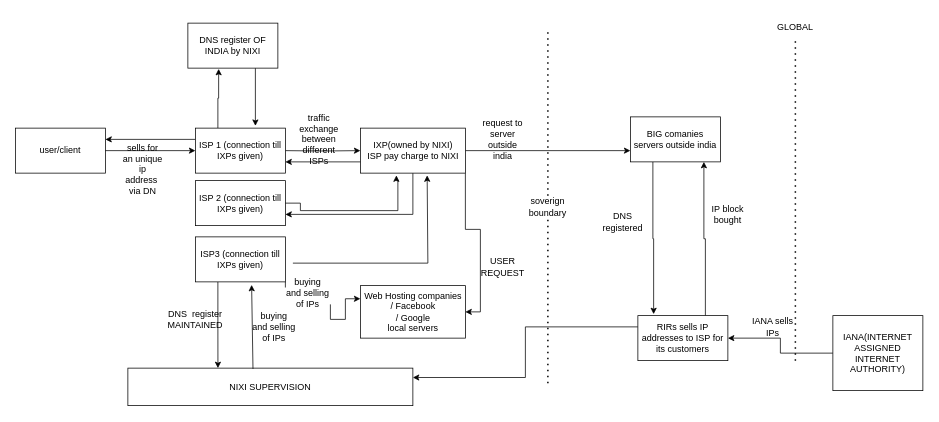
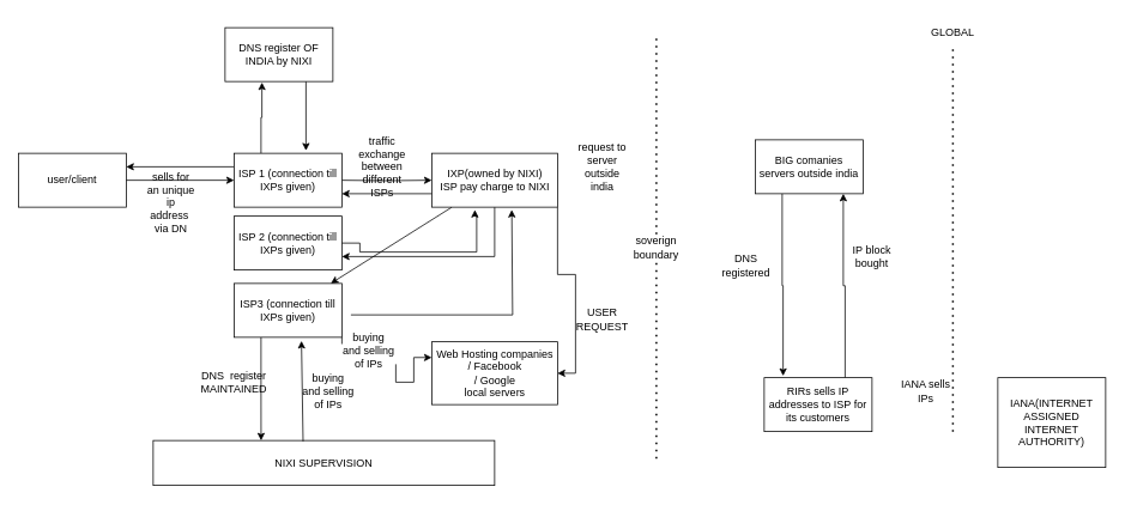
  <mxCell id="0" />
  <mxCell id="1" parent="0" />
  <mxCell id="2" value="user/client" style="rounded=0;whiteSpace=wrap;html=1;" vertex="1" parent="1"><mxGeometry x="20" y="170" width="120" height="60" as="geometry" /></mxCell>
  <mxCell id="3" value="" style="endArrow=classic;html=1;rounded=0;exitX=1;exitY=0.5;exitDx=0;exitDy=0;" edge="1" parent="1" source="2"><mxGeometry width="50" height="50" relative="1" as="geometry"><mxPoint x="180" y="200" as="sourcePoint" /><mxPoint x="260" y="200" as="targetPoint" /></mxGeometry></mxCell>
  <mxCell id="4" style="edgeStyle=orthogonalEdgeStyle;rounded=0;orthogonalLoop=1;jettySize=auto;html=1;entryX=0;entryY=0.5;entryDx=0;entryDy=0;" edge="1" parent="1" target="13"><mxGeometry relative="1" as="geometry"><mxPoint x="380" y="200" as="sourcePoint" /></mxGeometry></mxCell>
  <mxCell id="5" style="edgeStyle=none;rounded=0;orthogonalLoop=1;jettySize=auto;html=1;exitX=0;exitY=0.25;exitDx=0;exitDy=0;entryX=1;entryY=0.25;entryDx=0;entryDy=0;" edge="1" parent="1" source="7" target="2"><mxGeometry relative="1" as="geometry" /></mxCell>
  <mxCell id="6" style="edgeStyle=orthogonalEdgeStyle;rounded=0;orthogonalLoop=1;jettySize=auto;html=1;exitX=0.25;exitY=0;exitDx=0;exitDy=0;entryX=0.342;entryY=1.017;entryDx=0;entryDy=0;entryPerimeter=0;" edge="1" parent="1" source="7" target="9"><mxGeometry relative="1" as="geometry" /></mxCell>
  <mxCell id="7" value="ISP 1 (connection till IXPs given)" style="rounded=0;whiteSpace=wrap;html=1;" vertex="1" parent="1"><mxGeometry x="260" y="170" width="120" height="60" as="geometry" /></mxCell>
  <mxCell id="8" style="edgeStyle=orthogonalEdgeStyle;rounded=0;orthogonalLoop=1;jettySize=auto;html=1;exitX=0.75;exitY=1;exitDx=0;exitDy=0;entryX=0.667;entryY=-0.05;entryDx=0;entryDy=0;entryPerimeter=0;" edge="1" parent="1" source="9" target="7"><mxGeometry relative="1" as="geometry" /></mxCell>
  <mxCell id="9" value="DNS register OF INDIA by NIXI" style="rounded=0;whiteSpace=wrap;html=1;" vertex="1" parent="1"><mxGeometry x="250" y="30" width="120" height="60" as="geometry" /></mxCell>
  <mxCell id="10" style="edgeStyle=orthogonalEdgeStyle;rounded=0;orthogonalLoop=1;jettySize=auto;html=1;exitX=0.5;exitY=1;exitDx=0;exitDy=0;entryX=1;entryY=0.75;entryDx=0;entryDy=0;" edge="1" parent="1" source="13" target="21"><mxGeometry relative="1" as="geometry"><mxPoint x="550" y="310" as="targetPoint" /></mxGeometry></mxCell>
- <mxCell id="11" style="edgeStyle=none;rounded=0;orthogonalLoop=1;jettySize=auto;html=1;entryX=0;entryY=0.75;entryDx=0;entryDy=0;" edge="1" parent="1" source="13" target="26"><mxGeometry relative="1" as="geometry"><mxPoint x="730" y="200" as="targetPoint" /></mxGeometry></mxCell>
+ <mxCell id="11" style="edgeStyle=none;rounded=0;orthogonalLoop=1;jettySize=auto;html=1;" edge="1" parent="1" source="13" target="20"><mxGeometry relative="1" as="geometry"><mxPoint x="730" y="200" as="targetPoint" /></mxGeometry></mxCell>
  <mxCell id="12" style="edgeStyle=orthogonalEdgeStyle;rounded=0;orthogonalLoop=1;jettySize=auto;html=1;exitX=1;exitY=1;exitDx=0;exitDy=0;entryX=1;entryY=0.5;entryDx=0;entryDy=0;" edge="1" parent="1" source="13" target="14"><mxGeometry relative="1" as="geometry" /></mxCell>
  <mxCell id="13" value="IXP(owned by NIXI)&lt;br&gt;ISP pay charge to NIXI" style="html=1;" vertex="1" parent="1"><mxGeometry x="480" y="170" width="140" height="60" as="geometry" /></mxCell>
  <mxCell id="14" value="Web Hosting companies&lt;br&gt;/ Facebook&lt;br&gt;/ Google&lt;br&gt;local servers" style="html=1;" vertex="1" parent="1"><mxGeometry x="480" y="380" width="140" height="70" as="geometry" /></mxCell>
  <mxCell id="15" value="traffic exchange between different ISPs" style="text;html=1;strokeColor=none;fillColor=none;align=center;verticalAlign=middle;whiteSpace=wrap;rounded=0;" vertex="1" parent="1"><mxGeometry x="395" y="170" width="60" height="30" as="geometry" /></mxCell>
  <mxCell id="16" value="sells for an unique ip address&amp;nbsp; via DN" style="text;html=1;strokeColor=none;fillColor=none;align=center;verticalAlign=middle;whiteSpace=wrap;rounded=0;" vertex="1" parent="1"><mxGeometry x="160" y="210" width="60" height="30" as="geometry" /></mxCell>
  <mxCell id="17" style="edgeStyle=orthogonalEdgeStyle;rounded=0;orthogonalLoop=1;jettySize=auto;html=1;exitX=0;exitY=0.75;exitDx=0;exitDy=0;entryX=1;entryY=0.75;entryDx=0;entryDy=0;" edge="1" parent="1" source="13" target="7"><mxGeometry relative="1" as="geometry"><mxPoint x="560" y="320" as="targetPoint" /><mxPoint x="560" y="240" as="sourcePoint" /></mxGeometry></mxCell>
  <mxCell id="18" style="edgeStyle=orthogonalEdgeStyle;rounded=0;orthogonalLoop=1;jettySize=auto;html=1;exitX=1;exitY=1;exitDx=0;exitDy=0;entryX=0;entryY=0.25;entryDx=0;entryDy=0;startArrow=none;" edge="1" parent="1" source="42" target="14"><mxGeometry relative="1" as="geometry"><mxPoint x="450" y="410" as="targetPoint" /></mxGeometry></mxCell>
  <mxCell id="19" style="edgeStyle=orthogonalEdgeStyle;rounded=0;orthogonalLoop=1;jettySize=auto;html=1;exitX=0.25;exitY=1;exitDx=0;exitDy=0;entryX=0.316;entryY=0;entryDx=0;entryDy=0;entryPerimeter=0;" edge="1" parent="1" source="20" target="39"><mxGeometry relative="1" as="geometry" /></mxCell>
  <mxCell id="20" value="ISP3 (connection till IXPs given)" style="rounded=0;whiteSpace=wrap;html=1;" vertex="1" parent="1"><mxGeometry x="260" y="315" width="120" height="60" as="geometry" /></mxCell>
  <mxCell id="21" value="ISP 2 (connection till IXPs given)" style="rounded=0;whiteSpace=wrap;html=1;" vertex="1" parent="1"><mxGeometry x="260" y="240" width="120" height="60" as="geometry" /></mxCell>
  <mxCell id="22" style="edgeStyle=orthogonalEdgeStyle;rounded=0;orthogonalLoop=1;jettySize=auto;html=1;exitX=1;exitY=0.5;exitDx=0;exitDy=0;entryX=0.343;entryY=1.05;entryDx=0;entryDy=0;entryPerimeter=0;" edge="1" parent="1" source="21" target="13"><mxGeometry relative="1" as="geometry"><mxPoint x="400" y="220" as="sourcePoint" /><mxPoint x="530" y="240" as="targetPoint" /><Array as="points"><mxPoint x="400" y="270" /><mxPoint x="400" y="280" /><mxPoint x="530" y="280" /><mxPoint x="530" y="240" /><mxPoint x="528" y="240" /></Array></mxGeometry></mxCell>
  <mxCell id="23" style="edgeStyle=orthogonalEdgeStyle;rounded=0;orthogonalLoop=1;jettySize=auto;html=1;entryX=0.636;entryY=1.05;entryDx=0;entryDy=0;entryPerimeter=0;" edge="1" parent="1" target="13"><mxGeometry relative="1" as="geometry"><mxPoint x="390" y="350" as="sourcePoint" /><mxPoint x="570" y="240" as="targetPoint" /><Array as="points"><mxPoint x="570" y="350" /></Array></mxGeometry></mxCell>
  <mxCell id="24" value="request to server outside india" style="text;html=1;strokeColor=none;fillColor=none;align=center;verticalAlign=middle;whiteSpace=wrap;rounded=0;" vertex="1" parent="1"><mxGeometry x="640" y="170" width="60" height="30" as="geometry" /></mxCell>
  <mxCell id="25" style="edgeStyle=orthogonalEdgeStyle;rounded=0;orthogonalLoop=1;jettySize=auto;html=1;exitX=0.25;exitY=1;exitDx=0;exitDy=0;entryX=0.175;entryY=-0.033;entryDx=0;entryDy=0;entryPerimeter=0;" edge="1" parent="1" source="26" target="29"><mxGeometry relative="1" as="geometry" /></mxCell>
  <mxCell id="26" value="BIG comanies servers outside india" style="rounded=0;whiteSpace=wrap;html=1;" vertex="1" parent="1"><mxGeometry x="840" y="155" width="120" height="60" as="geometry" /></mxCell>
- <mxCell id="27" style="edgeStyle=orthogonalEdgeStyle;rounded=0;orthogonalLoop=1;jettySize=auto;html=1;exitX=0;exitY=0.25;exitDx=0;exitDy=0;entryX=1;entryY=0.25;entryDx=0;entryDy=0;" edge="1" parent="1" source="29" target="39"><mxGeometry relative="1" as="geometry" /></mxCell>
  <mxCell id="28" style="edgeStyle=orthogonalEdgeStyle;rounded=0;orthogonalLoop=1;jettySize=auto;html=1;exitX=0.75;exitY=0;exitDx=0;exitDy=0;entryX=0.817;entryY=1;entryDx=0;entryDy=0;entryPerimeter=0;" edge="1" parent="1" source="29" target="26"><mxGeometry relative="1" as="geometry" /></mxCell>
  <mxCell id="29" value="RIRs sells IP addresses to ISP for its customers" style="rounded=0;whiteSpace=wrap;html=1;" vertex="1" parent="1"><mxGeometry x="850" y="420" width="120" height="60" as="geometry" /></mxCell>
  <mxCell id="30" value="" style="endArrow=none;dashed=1;html=1;dashPattern=1 3;strokeWidth=2;rounded=0;startArrow=none;" edge="1" parent="1" source="46"><mxGeometry width="50" height="50" relative="1" as="geometry"><mxPoint x="730" y="510" as="sourcePoint" /><mxPoint x="730" y="40" as="targetPoint" /></mxGeometry></mxCell>
  <mxCell id="31" value="IP block bought" style="text;html=1;strokeColor=none;fillColor=none;align=center;verticalAlign=middle;whiteSpace=wrap;rounded=0;" vertex="1" parent="1"><mxGeometry x="940" y="270" width="60" height="30" as="geometry" /></mxCell>
  <mxCell id="32" value="DNS registered" style="text;html=1;strokeColor=none;fillColor=none;align=center;verticalAlign=middle;whiteSpace=wrap;rounded=0;" vertex="1" parent="1"><mxGeometry x="800" y="280" width="60" height="30" as="geometry" /></mxCell>
  <mxCell id="33" value="buying and selling of IPs" style="text;html=1;strokeColor=none;fillColor=none;align=center;verticalAlign=middle;whiteSpace=wrap;rounded=0;" vertex="1" parent="1"><mxGeometry x="335" y="420" width="60" height="30" as="geometry" /></mxCell>
- <mxCell id="34" style="edgeStyle=orthogonalEdgeStyle;rounded=0;orthogonalLoop=1;jettySize=auto;html=1;entryX=1;entryY=0.5;entryDx=0;entryDy=0;" edge="1" parent="1" source="35" target="29"><mxGeometry relative="1" as="geometry" /></mxCell>
  <mxCell id="35" value="IANA(INTERNET ASSIGNED INTERNET AUTHORITY)" style="rounded=0;whiteSpace=wrap;html=1;" vertex="1" parent="1"><mxGeometry x="1110" y="420" width="120" height="100" as="geometry" /></mxCell>
  <mxCell id="36" value="IANA sells IPs" style="text;html=1;strokeColor=none;fillColor=none;align=center;verticalAlign=middle;whiteSpace=wrap;rounded=0;" vertex="1" parent="1"><mxGeometry x="1000" y="420" width="60" height="30" as="geometry" /></mxCell>
  <mxCell id="37" value="" style="endArrow=none;dashed=1;html=1;dashPattern=1 3;strokeWidth=2;rounded=0;" edge="1" parent="1" target="38"><mxGeometry width="50" height="50" relative="1" as="geometry"><mxPoint x="1060" y="480" as="sourcePoint" /><mxPoint x="1060" y="50" as="targetPoint" /></mxGeometry></mxCell>
  <mxCell id="38" value="GLOBAL" style="text;html=1;strokeColor=none;fillColor=none;align=center;verticalAlign=middle;whiteSpace=wrap;rounded=0;" vertex="1" parent="1"><mxGeometry x="1030" y="20" width="60" height="30" as="geometry" /></mxCell>
  <mxCell id="39" value="NIXI SUPERVISION" style="rounded=0;whiteSpace=wrap;html=1;" vertex="1" parent="1"><mxGeometry x="170" y="490" width="380" height="50" as="geometry" /></mxCell>
  <mxCell id="40" value="" style="endArrow=classic;html=1;rounded=0;entryX=0.625;entryY=1.067;entryDx=0;entryDy=0;entryPerimeter=0;exitX=0.439;exitY=0.02;exitDx=0;exitDy=0;exitPerimeter=0;" edge="1" parent="1" source="39" target="20"><mxGeometry width="50" height="50" relative="1" as="geometry"><mxPoint x="550" y="330" as="sourcePoint" /><mxPoint x="600" y="280" as="targetPoint" /></mxGeometry></mxCell>
  <mxCell id="41" value="" style="edgeStyle=orthogonalEdgeStyle;rounded=0;orthogonalLoop=1;jettySize=auto;html=1;exitX=1;exitY=1;exitDx=0;exitDy=0;entryX=0;entryY=0.25;entryDx=0;entryDy=0;endArrow=none;" edge="1" parent="1" source="20" target="42"><mxGeometry relative="1" as="geometry"><mxPoint x="470" y="397.5" as="targetPoint" /><mxPoint x="380" y="375" as="sourcePoint" /></mxGeometry></mxCell>
  <mxCell id="42" value="buying and selling of IPs" style="text;html=1;strokeColor=none;fillColor=none;align=center;verticalAlign=middle;whiteSpace=wrap;rounded=0;" vertex="1" parent="1"><mxGeometry x="380" y="375" width="60" height="30" as="geometry" /></mxCell>
  <mxCell id="43" value="DNS&amp;nbsp; register MAINTAINED" style="text;html=1;strokeColor=none;fillColor=none;align=center;verticalAlign=middle;whiteSpace=wrap;rounded=0;" vertex="1" parent="1"><mxGeometry x="230" y="410" width="60" height="30" as="geometry" /></mxCell>
  <mxCell id="44" value="USER REQUEST" style="text;html=1;strokeColor=none;fillColor=none;align=center;verticalAlign=middle;whiteSpace=wrap;rounded=0;" vertex="1" parent="1"><mxGeometry x="640" y="340" width="60" height="30" as="geometry" /></mxCell>
  <mxCell id="45" value="" style="endArrow=none;dashed=1;html=1;dashPattern=1 3;strokeWidth=2;rounded=0;" edge="1" parent="1" target="46"><mxGeometry width="50" height="50" relative="1" as="geometry"><mxPoint x="730" y="510" as="sourcePoint" /><mxPoint x="730" y="40" as="targetPoint" /></mxGeometry></mxCell>
  <mxCell id="46" value="soverign boundary" style="text;html=1;strokeColor=none;fillColor=none;align=center;verticalAlign=middle;whiteSpace=wrap;rounded=0;" vertex="1" parent="1"><mxGeometry x="700" y="260" width="60" height="30" as="geometry" /></mxCell>
